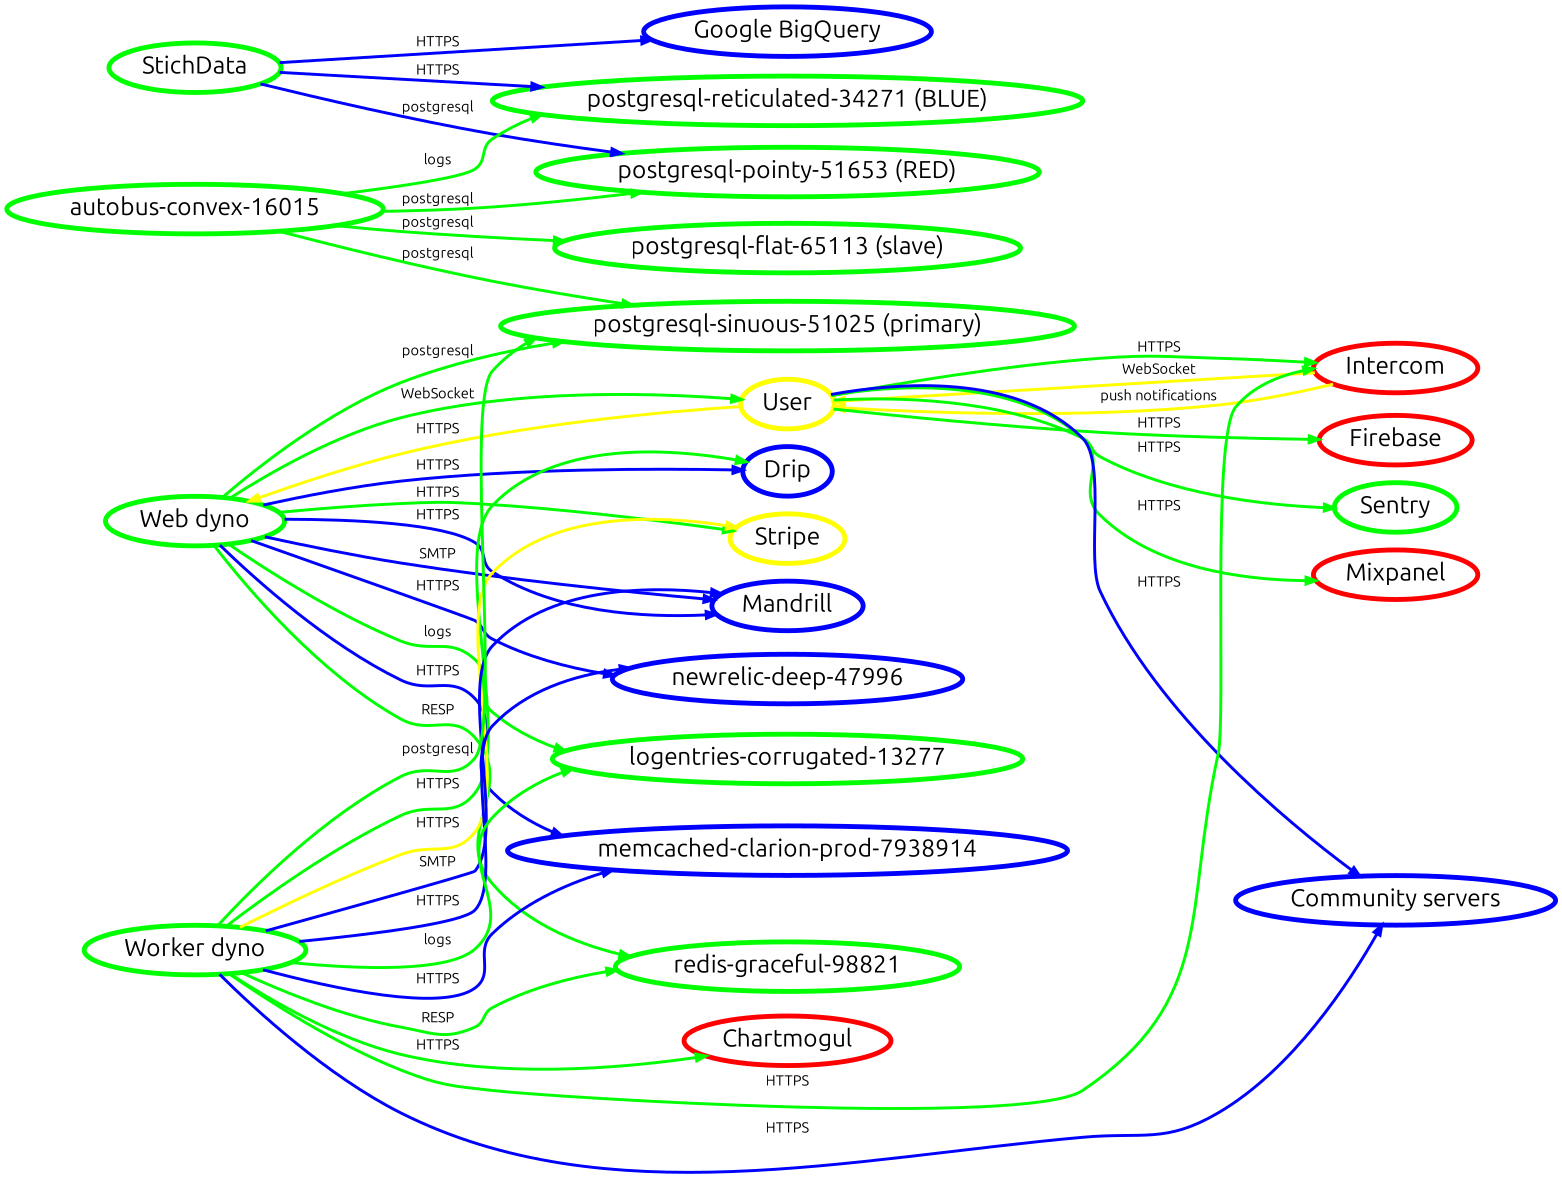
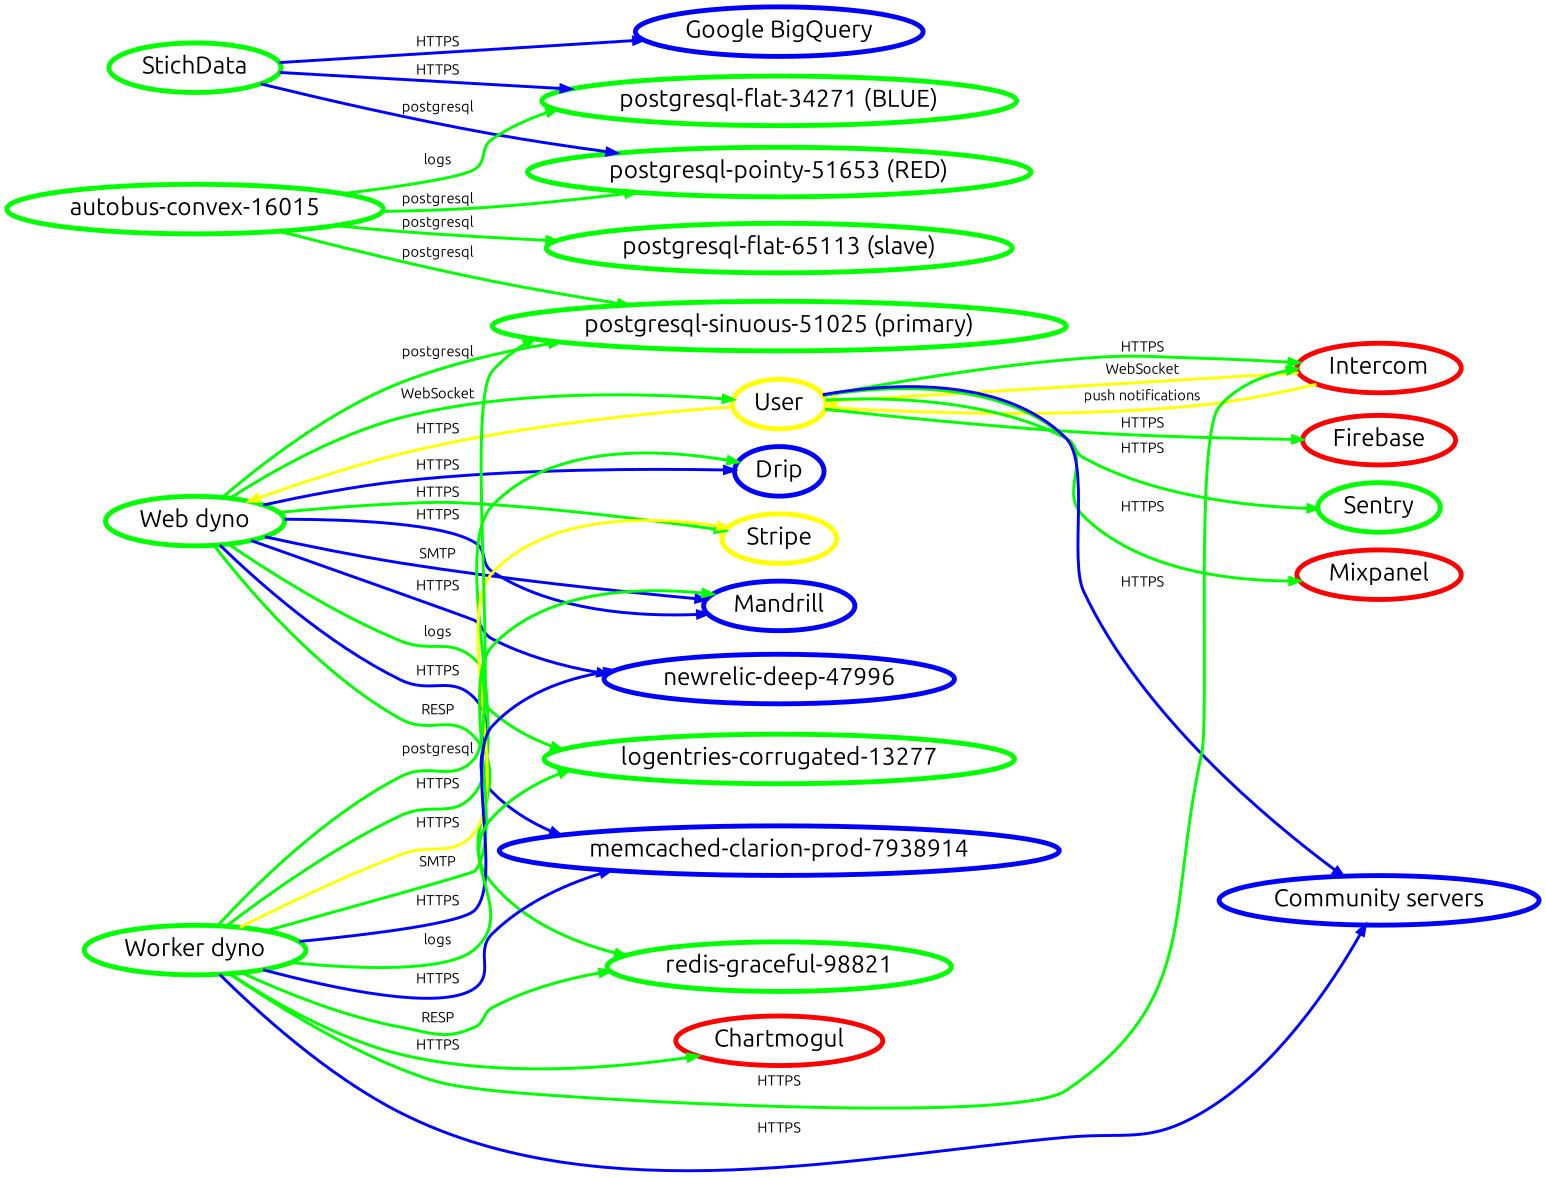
  digraph {
    fontname=Ubuntu
    rankdir=LR
    node [color=green fontname=Ubuntu fontsize=25 penwidth=5]
    edge [color=green fontname=Ubuntu fontsize=15 penwidth=3]
    "Google BigQuery" [color=blue]
    StichData
-   "postgresql-reticulated-34271 (BLUE)"
+   "postgresql-reticulated-34271 (BLUE)" [label="postgresql-flat-34271 (BLUE)"]
    "postgresql-pointy-51653 (RED)"
    Drip [color=blue]
    Stripe [color=yellow]
    Chartmogul [color=red]
    Intercom [color=red]
    User [color=yellow]
    Firebase [color=red]
    Sentry
    Mixpanel [color=red]
    "Web dyno"
    "Community servers" [color=blue]
    Mandrill [color=blue]
    "postgresql-sinuous-51025 (primary)"
    "newrelic-deep-47996" [color=blue]
    "logentries-corrugated-13277"
    "memcached-clarion-prod-7938914" [color=blue]
    "redis-graceful-98821"
    "Worker dyno"
    "autobus-convex-16015"
    "postgresql-flat-65113 (slave)"
    StichData -> "Google BigQuery" [color=blue label=HTTPS width=1]
    StichData -> "postgresql-reticulated-34271 (BLUE)" [color=blue label=HTTPS]
    StichData -> "postgresql-pointy-51653 (RED)" [color=blue label=postgresql]
    Intercom -> User [color=yellow label=WebSocket]
    Intercom -> User [color=yellow label="push notifications"]
    User -> Intercom [label=HTTPS]
    User -> Firebase [label=HTTPS]
    User -> Sentry [label=HTTPS]
    User -> Mixpanel [label=HTTPS]
    User -> "Web dyno" [color=yellow label=HTTPS]
    User -> "Community servers" [color=blue label=HTTPS]
    "Web dyno" -> Drip [color=blue label=HTTPS]
    "Web dyno" -> Stripe [label=HTTPS]
    "Web dyno" -> User [label=WebSocket]
    "Web dyno" -> Mandrill [color=blue label=HTTPS]
    "Web dyno" -> Mandrill [color=blue label=SMTP]
    "Web dyno" -> "postgresql-sinuous-51025 (primary)" [label=postgresql]
    "Web dyno" -> "newrelic-deep-47996" [color=blue label=HTTPS]
    "Web dyno" -> "logentries-corrugated-13277" [label=logs]
    "Web dyno" -> "memcached-clarion-prod-7938914" [color=blue label=HTTPS]
    "Web dyno" -> "redis-graceful-98821" [label=RESP]
    "Worker dyno" -> Drip [label=HTTPS]
    "Worker dyno" -> Stripe [color=yellow label=HTTPS]
    "Worker dyno" -> Chartmogul [label=HTTPS]
    "Worker dyno" -> Intercom [label=HTTPS]
    "Worker dyno" -> "Community servers" [color=blue label=HTTPS]
-   "Worker dyno" -> Mandrill [color=blue label=SMTP]
+   "Worker dyno" -> Mandrill [label=SMTP]
    "Worker dyno" -> "postgresql-sinuous-51025 (primary)" [label=postgresql]
    "Worker dyno" -> "newrelic-deep-47996" [color=blue label=HTTPS]
    "Worker dyno" -> "logentries-corrugated-13277" [label=logs]
    "Worker dyno" -> "memcached-clarion-prod-7938914" [color=blue label=HTTPS]
    "Worker dyno" -> "redis-graceful-98821" [label=RESP]
    "autobus-convex-16015" -> "Google BigQuery" [style=invis color=""]
    "autobus-convex-16015" -> "postgresql-reticulated-34271 (BLUE)" [label=logs]
    "autobus-convex-16015" -> "postgresql-pointy-51653 (RED)" [label=postgresql]
    "autobus-convex-16015" -> "postgresql-sinuous-51025 (primary)" [label=postgresql]
    "autobus-convex-16015" -> "postgresql-flat-65113 (slave)" [label=postgresql]
  }
